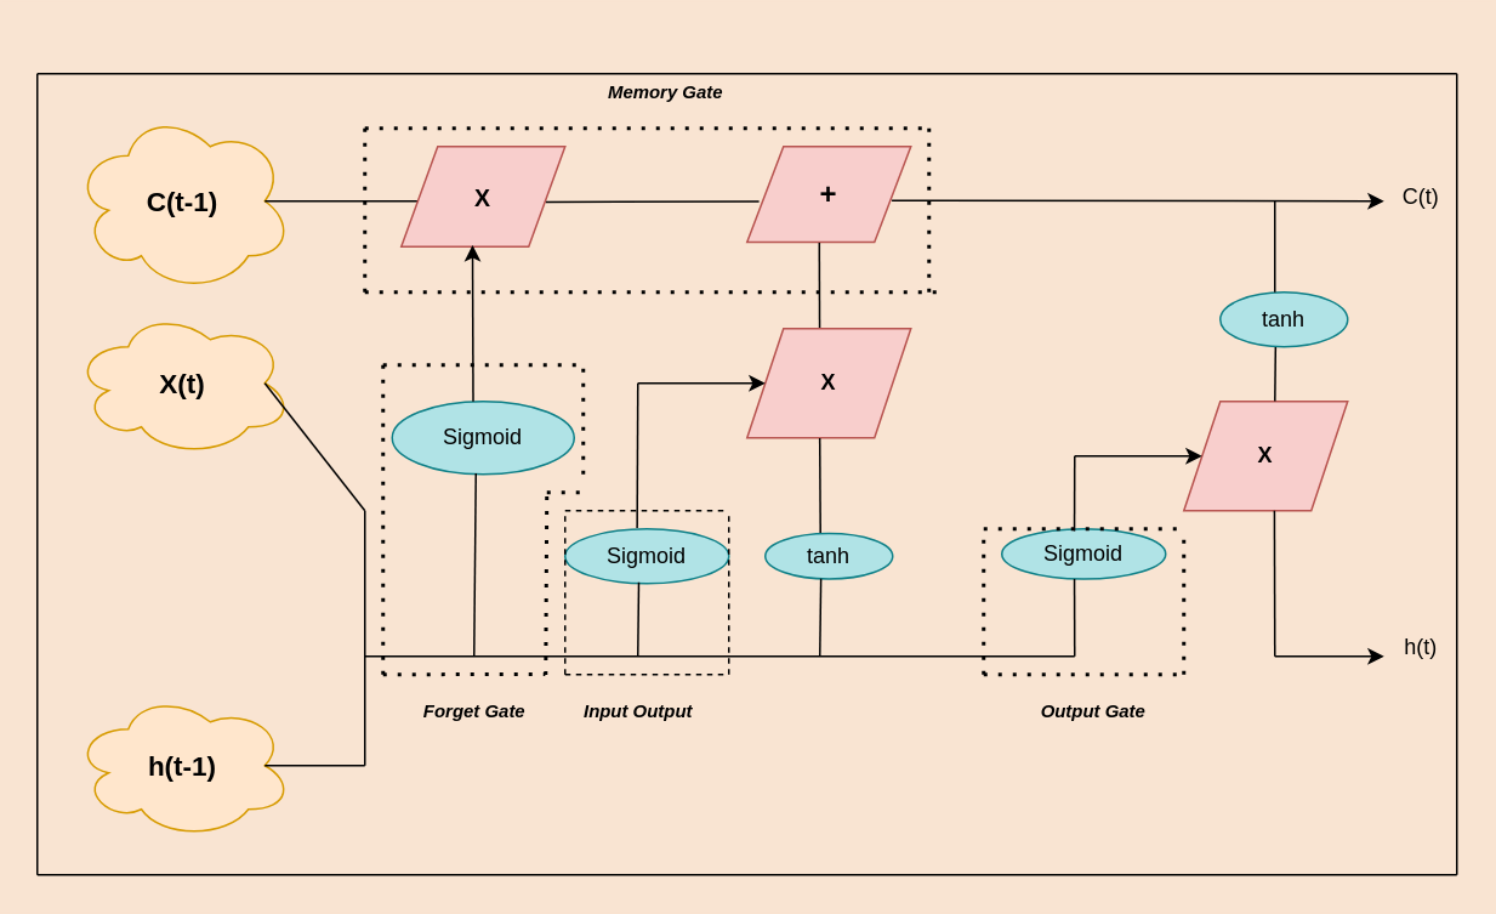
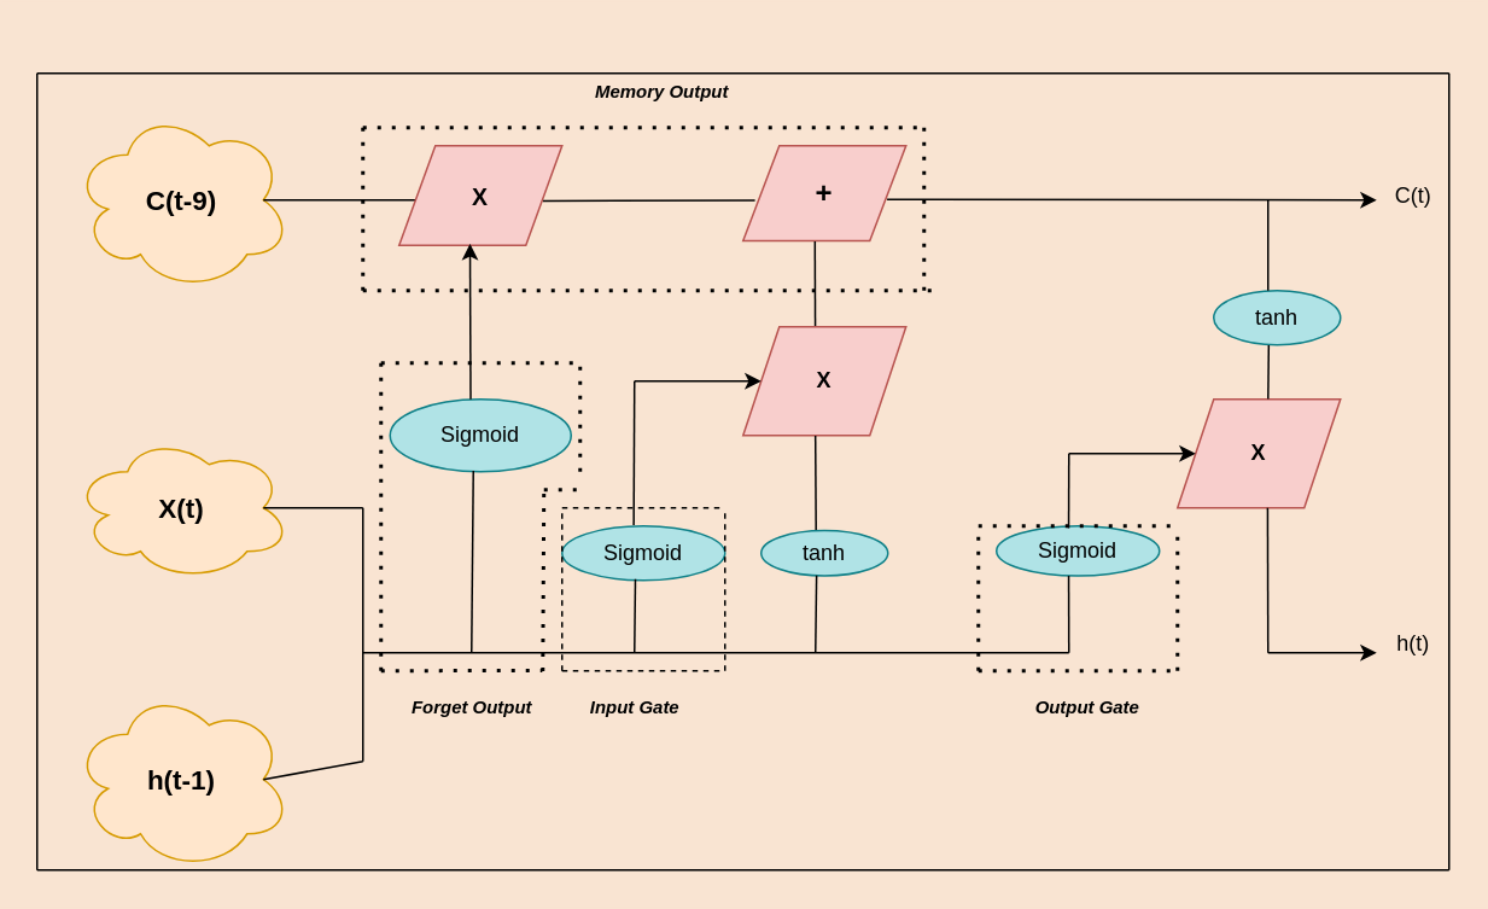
  <mxCell id="0" />
  <mxCell id="1" parent="0" />
- <mxCell id="2" value="&lt;font style=&quot;font-size: 15px;&quot;&gt;&lt;b&gt;C(t-1)&lt;/b&gt;&lt;/font&gt;" style="ellipse;shape=cloud;whiteSpace=wrap;html=1;fillColor=#ffe6cc;strokeColor=#d79b00;" vertex="1" parent="1"><mxGeometry x="40" y="60" width="120" height="100" as="geometry" /></mxCell>
+ <mxCell id="2" value="&lt;font style=&quot;font-size: 15px;&quot;&gt;&lt;b&gt;C(t-9)&lt;/b&gt;&lt;/font&gt;" style="ellipse;shape=cloud;whiteSpace=wrap;html=1;fillColor=#ffe6cc;strokeColor=#d79b00;" vertex="1" parent="1"><mxGeometry x="40" y="60" width="120" height="100" as="geometry" /></mxCell>
  <mxCell id="3" value="" style="endArrow=none;html=1;rounded=0;exitX=0.875;exitY=0.5;exitDx=0;exitDy=0;exitPerimeter=0;" edge="1" parent="1" source="2"><mxGeometry width="50" height="50" relative="1" as="geometry"><mxPoint x="400" y="260" as="sourcePoint" /><mxPoint x="230" y="110" as="targetPoint" /></mxGeometry></mxCell>
  <mxCell id="4" value="&lt;font style=&quot;font-size: 13px;&quot;&gt;&lt;b&gt;X&lt;/b&gt;&lt;/font&gt;" style="shape=parallelogram;perimeter=parallelogramPerimeter;whiteSpace=wrap;html=1;fixedSize=1;fillColor=#f8cecc;strokeColor=#b85450;" vertex="1" parent="1"><mxGeometry x="220" y="80" width="90" height="55" as="geometry" /></mxCell>
  <mxCell id="5" value="&lt;font size=&quot;1&quot; style=&quot;&quot;&gt;&lt;b style=&quot;font-size: 16px;&quot;&gt;+&lt;/b&gt;&lt;/font&gt;" style="shape=parallelogram;perimeter=parallelogramPerimeter;whiteSpace=wrap;html=1;fixedSize=1;fillColor=#f8cecc;strokeColor=#b85450;" vertex="1" parent="1"><mxGeometry x="410" y="80" width="90" height="52.5" as="geometry" /></mxCell>
  <mxCell id="6" value="" style="endArrow=classic;html=1;rounded=0;exitX=0.884;exitY=0.564;exitDx=0;exitDy=0;exitPerimeter=0;" edge="1" parent="1" source="5"><mxGeometry width="50" height="50" relative="1" as="geometry"><mxPoint x="310" y="250" as="sourcePoint" /><mxPoint x="760" y="110" as="targetPoint" /></mxGeometry></mxCell>
  <mxCell id="7" value="" style="endArrow=none;html=1;rounded=0;exitX=0.883;exitY=0.554;exitDx=0;exitDy=0;entryX=0.073;entryY=0.575;entryDx=0;entryDy=0;entryPerimeter=0;exitPerimeter=0;" edge="1" parent="1" source="4" target="5"><mxGeometry width="50" height="50" relative="1" as="geometry"><mxPoint x="310" y="250" as="sourcePoint" /><mxPoint x="360" y="200" as="targetPoint" /></mxGeometry></mxCell>
- <mxCell id="8" value="&lt;font style=&quot;font-size: 15px;&quot;&gt;&lt;b&gt;X(t)&lt;/b&gt;&lt;/font&gt;" style="ellipse;shape=cloud;whiteSpace=wrap;html=1;fillColor=#ffe6cc;strokeColor=#d79b00;" vertex="1" parent="1"><mxGeometry x="40" y="170" width="120" height="80" as="geometry" /></mxCell>
- <mxCell id="9" value="&lt;font style=&quot;font-size: 15px;&quot;&gt;&lt;b&gt;h(t-1)&lt;/b&gt;&lt;/font&gt;" style="ellipse;shape=cloud;whiteSpace=wrap;html=1;fillColor=#ffe6cc;strokeColor=#d79b00;" vertex="1" parent="1"><mxGeometry x="40" y="380" width="120" height="80" as="geometry" /></mxCell>
+ <mxCell id="8" value="&lt;font style=&quot;font-size: 15px;&quot;&gt;&lt;b&gt;X(t)&lt;/b&gt;&lt;/font&gt;" style="ellipse;shape=cloud;whiteSpace=wrap;html=1;fillColor=#ffe6cc;strokeColor=#d79b00;" vertex="1" parent="1"><mxGeometry x="40" y="240" width="120" height="80" as="geometry" /></mxCell>
+ <mxCell id="9" value="&lt;font style=&quot;font-size: 15px;&quot;&gt;&lt;b&gt;h(t-1)&lt;/b&gt;&lt;/font&gt;" style="ellipse;shape=cloud;whiteSpace=wrap;html=1;fillColor=#ffe6cc;strokeColor=#d79b00;" vertex="1" parent="1"><mxGeometry x="40" y="380" width="120" height="100" as="geometry" /></mxCell>
  <mxCell id="10" value="" style="endArrow=none;html=1;rounded=0;exitX=0.875;exitY=0.5;exitDx=0;exitDy=0;exitPerimeter=0;" edge="1" parent="1" source="8"><mxGeometry width="50" height="50" relative="1" as="geometry"><mxPoint x="330" y="280" as="sourcePoint" /><mxPoint x="200" y="280" as="targetPoint" /></mxGeometry></mxCell>
  <mxCell id="11" value="" style="endArrow=none;html=1;rounded=0;exitX=0.875;exitY=0.5;exitDx=0;exitDy=0;exitPerimeter=0;" edge="1" parent="1" source="9"><mxGeometry width="50" height="50" relative="1" as="geometry"><mxPoint x="330" y="280" as="sourcePoint" /><mxPoint x="200" y="420" as="targetPoint" /></mxGeometry></mxCell>
  <mxCell id="12" value="" style="endArrow=none;html=1;rounded=0;" edge="1" parent="1"><mxGeometry width="50" height="50" relative="1" as="geometry"><mxPoint x="200" y="280" as="sourcePoint" /><mxPoint x="200" y="420" as="targetPoint" /></mxGeometry></mxCell>
  <mxCell id="13" value="" style="endArrow=none;html=1;rounded=0;" edge="1" parent="1"><mxGeometry width="50" height="50" relative="1" as="geometry"><mxPoint x="200" y="360" as="sourcePoint" /><mxPoint x="590" y="360" as="targetPoint" /></mxGeometry></mxCell>
  <mxCell id="14" value="Sigmoid" style="ellipse;whiteSpace=wrap;html=1;align=center;newEdgeStyle={&quot;edgeStyle&quot;:&quot;entityRelationEdgeStyle&quot;,&quot;startArrow&quot;:&quot;none&quot;,&quot;endArrow&quot;:&quot;none&quot;,&quot;segment&quot;:10,&quot;curved&quot;:1,&quot;sourcePerimeterSpacing&quot;:0,&quot;targetPerimeterSpacing&quot;:0};treeFolding=1;treeMoving=1;fillColor=#b0e3e6;strokeColor=#0e8088;" vertex="1" parent="1"><mxGeometry x="215" y="220" width="100" height="40" as="geometry" /></mxCell>
  <mxCell id="15" value="" style="endArrow=none;html=1;rounded=0;entryX=0.46;entryY=0.988;entryDx=0;entryDy=0;entryPerimeter=0;" edge="1" parent="1" target="14"><mxGeometry width="50" height="50" relative="1" as="geometry"><mxPoint x="260" y="360" as="sourcePoint" /><mxPoint x="310" y="240" as="targetPoint" /></mxGeometry></mxCell>
  <mxCell id="16" value="" style="endArrow=classic;html=1;rounded=0;exitX=0.445;exitY=0.002;exitDx=0;exitDy=0;exitPerimeter=0;entryX=0.435;entryY=0.984;entryDx=0;entryDy=0;entryPerimeter=0;" edge="1" parent="1" source="14" target="4"><mxGeometry width="50" height="50" relative="1" as="geometry"><mxPoint x="250" y="150" as="sourcePoint" /><mxPoint x="300" y="100" as="targetPoint" /></mxGeometry></mxCell>
  <mxCell id="17" value="&lt;b&gt;X&lt;/b&gt;" style="shape=parallelogram;perimeter=parallelogramPerimeter;whiteSpace=wrap;html=1;fixedSize=1;fillColor=#f8cecc;strokeColor=#b85450;" vertex="1" parent="1"><mxGeometry x="410" y="180" width="90" height="60" as="geometry" /></mxCell>
  <mxCell id="18" value="Sigmoid" style="ellipse;whiteSpace=wrap;html=1;align=center;newEdgeStyle={&quot;edgeStyle&quot;:&quot;entityRelationEdgeStyle&quot;,&quot;startArrow&quot;:&quot;none&quot;,&quot;endArrow&quot;:&quot;none&quot;,&quot;segment&quot;:10,&quot;curved&quot;:1,&quot;sourcePerimeterSpacing&quot;:0,&quot;targetPerimeterSpacing&quot;:0};treeFolding=1;treeMoving=1;fillColor=#b0e3e6;strokeColor=#0e8088;" vertex="1" parent="1"><mxGeometry x="310" y="290" width="90" height="30" as="geometry" /></mxCell>
  <mxCell id="19" value="tanh" style="ellipse;whiteSpace=wrap;html=1;align=center;newEdgeStyle={&quot;edgeStyle&quot;:&quot;entityRelationEdgeStyle&quot;,&quot;startArrow&quot;:&quot;none&quot;,&quot;endArrow&quot;:&quot;none&quot;,&quot;segment&quot;:10,&quot;curved&quot;:1,&quot;sourcePerimeterSpacing&quot;:0,&quot;targetPerimeterSpacing&quot;:0};treeFolding=1;treeMoving=1;fillColor=#b0e3e6;strokeColor=#0e8088;" vertex="1" parent="1"><mxGeometry x="420" y="292.5" width="70" height="25" as="geometry" /></mxCell>
  <mxCell id="20" value="" style="endArrow=none;html=1;rounded=0;entryX=0.45;entryY=0.98;entryDx=0;entryDy=0;entryPerimeter=0;" edge="1" parent="1" target="18"><mxGeometry width="50" height="50" relative="1" as="geometry"><mxPoint x="350" y="360" as="sourcePoint" /><mxPoint x="470" y="210" as="targetPoint" /></mxGeometry></mxCell>
  <mxCell id="21" value="" style="endArrow=none;html=1;rounded=0;exitX=0.44;exitY=-0.016;exitDx=0;exitDy=0;exitPerimeter=0;" edge="1" parent="1" source="18"><mxGeometry width="50" height="50" relative="1" as="geometry"><mxPoint x="390" y="310" as="sourcePoint" /><mxPoint x="350" y="210" as="targetPoint" /></mxGeometry></mxCell>
  <mxCell id="22" value="" style="endArrow=classic;html=1;rounded=0;entryX=0;entryY=0.5;entryDx=0;entryDy=0;" edge="1" parent="1" target="17"><mxGeometry width="50" height="50" relative="1" as="geometry"><mxPoint x="350" y="210" as="sourcePoint" /><mxPoint x="440" y="220" as="targetPoint" /></mxGeometry></mxCell>
  <mxCell id="23" value="" style="endArrow=none;html=1;rounded=0;entryX=0.437;entryY=0.996;entryDx=0;entryDy=0;entryPerimeter=0;" edge="1" parent="1" target="19"><mxGeometry width="50" height="50" relative="1" as="geometry"><mxPoint x="450" y="360" as="sourcePoint" /><mxPoint x="450" y="320" as="targetPoint" /></mxGeometry></mxCell>
  <mxCell id="24" value="" style="endArrow=none;html=1;rounded=0;entryX=0.444;entryY=1.004;entryDx=0;entryDy=0;entryPerimeter=0;exitX=0.433;exitY=-0.012;exitDx=0;exitDy=0;exitPerimeter=0;" edge="1" parent="1" source="19" target="17"><mxGeometry width="50" height="50" relative="1" as="geometry"><mxPoint x="430" y="300" as="sourcePoint" /><mxPoint x="480" y="250" as="targetPoint" /></mxGeometry></mxCell>
  <mxCell id="25" value="" style="endArrow=none;html=1;rounded=0;exitX=0.443;exitY=-0.007;exitDx=0;exitDy=0;exitPerimeter=0;entryX=0.441;entryY=1.006;entryDx=0;entryDy=0;entryPerimeter=0;" edge="1" parent="1" source="17" target="5"><mxGeometry width="50" height="50" relative="1" as="geometry"><mxPoint x="430" y="190" as="sourcePoint" /><mxPoint x="480" y="140" as="targetPoint" /></mxGeometry></mxCell>
  <mxCell id="26" value="Sigmoid" style="ellipse;whiteSpace=wrap;html=1;align=center;newEdgeStyle={&quot;edgeStyle&quot;:&quot;entityRelationEdgeStyle&quot;,&quot;startArrow&quot;:&quot;none&quot;,&quot;endArrow&quot;:&quot;none&quot;,&quot;segment&quot;:10,&quot;curved&quot;:1,&quot;sourcePerimeterSpacing&quot;:0,&quot;targetPerimeterSpacing&quot;:0};treeFolding=1;treeMoving=1;fillColor=#b0e3e6;strokeColor=#0e8088;" vertex="1" parent="1"><mxGeometry x="550" y="290" width="90" height="27.5" as="geometry" /></mxCell>
  <mxCell id="27" value="" style="endArrow=none;html=1;rounded=0;entryX=0.443;entryY=0.998;entryDx=0;entryDy=0;entryPerimeter=0;" edge="1" parent="1" target="26"><mxGeometry width="50" height="50" relative="1" as="geometry"><mxPoint x="590" y="360" as="sourcePoint" /><mxPoint x="480" y="280" as="targetPoint" /></mxGeometry></mxCell>
  <mxCell id="28" value="&lt;b&gt;X&lt;/b&gt;" style="shape=parallelogram;perimeter=parallelogramPerimeter;whiteSpace=wrap;html=1;fixedSize=1;fillColor=#f8cecc;strokeColor=#b85450;" vertex="1" parent="1"><mxGeometry x="650" y="220" width="90" height="60" as="geometry" /></mxCell>
  <mxCell id="29" value="" style="endArrow=none;html=1;rounded=0;exitX=0.443;exitY=0.044;exitDx=0;exitDy=0;exitPerimeter=0;" edge="1" parent="1" source="26"><mxGeometry width="50" height="50" relative="1" as="geometry"><mxPoint x="340" y="320" as="sourcePoint" /><mxPoint x="590" y="250" as="targetPoint" /></mxGeometry></mxCell>
  <mxCell id="30" value="" style="endArrow=classic;html=1;rounded=0;entryX=0;entryY=0.5;entryDx=0;entryDy=0;" edge="1" parent="1" target="28"><mxGeometry width="50" height="50" relative="1" as="geometry"><mxPoint x="590" y="250" as="sourcePoint" /><mxPoint x="550" y="220" as="targetPoint" /></mxGeometry></mxCell>
  <mxCell id="31" value="tanh" style="ellipse;whiteSpace=wrap;html=1;align=center;newEdgeStyle={&quot;edgeStyle&quot;:&quot;entityRelationEdgeStyle&quot;,&quot;startArrow&quot;:&quot;none&quot;,&quot;endArrow&quot;:&quot;none&quot;,&quot;segment&quot;:10,&quot;curved&quot;:1,&quot;sourcePerimeterSpacing&quot;:0,&quot;targetPerimeterSpacing&quot;:0};treeFolding=1;treeMoving=1;fillColor=#b0e3e6;strokeColor=#0e8088;" vertex="1" parent="1"><mxGeometry x="670" y="160" width="70" height="30" as="geometry" /></mxCell>
  <mxCell id="32" value="" style="endArrow=none;html=1;rounded=0;" edge="1" parent="1"><mxGeometry width="50" height="50" relative="1" as="geometry"><mxPoint x="700" y="160" as="sourcePoint" /><mxPoint x="700" y="110" as="targetPoint" /></mxGeometry></mxCell>
  <mxCell id="33" value="" style="endArrow=none;html=1;rounded=0;entryX=0.434;entryY=1.004;entryDx=0;entryDy=0;entryPerimeter=0;exitX=0.556;exitY=-0.002;exitDx=0;exitDy=0;exitPerimeter=0;" edge="1" parent="1" source="28" target="31"><mxGeometry width="50" height="50" relative="1" as="geometry"><mxPoint x="650" y="230" as="sourcePoint" /><mxPoint x="700" y="180" as="targetPoint" /></mxGeometry></mxCell>
  <mxCell id="34" value="" style="endArrow=none;html=1;rounded=0;entryX=0.553;entryY=1;entryDx=0;entryDy=0;entryPerimeter=0;" edge="1" parent="1" target="28"><mxGeometry width="50" height="50" relative="1" as="geometry"><mxPoint x="700" y="360" as="sourcePoint" /><mxPoint x="660" y="230" as="targetPoint" /></mxGeometry></mxCell>
  <mxCell id="35" value="" style="endArrow=classic;html=1;rounded=0;" edge="1" parent="1"><mxGeometry width="50" height="50" relative="1" as="geometry"><mxPoint x="700" y="360" as="sourcePoint" /><mxPoint x="760" y="360" as="targetPoint" /></mxGeometry></mxCell>
  <mxCell id="36" value="C(t)" style="text;html=1;align=center;verticalAlign=middle;resizable=0;points=[];autosize=1;strokeColor=none;fillColor=none;" vertex="1" parent="1"><mxGeometry x="760" y="92.5" width="40" height="30" as="geometry" /></mxCell>
  <mxCell id="37" value="h(t)" style="text;html=1;align=center;verticalAlign=middle;resizable=0;points=[];autosize=1;strokeColor=none;fillColor=none;" vertex="1" parent="1"><mxGeometry x="760" y="340" width="40" height="30" as="geometry" /></mxCell>
  <mxCell id="38" value="" style="endArrow=none;dashed=1;html=1;dashPattern=1 3;strokeWidth=2;rounded=0;" edge="1" parent="1"><mxGeometry width="50" height="50" relative="1" as="geometry"><mxPoint x="210" y="370" as="sourcePoint" /><mxPoint x="210" y="200" as="targetPoint" /></mxGeometry></mxCell>
  <mxCell id="39" value="" style="endArrow=none;dashed=1;html=1;dashPattern=1 3;strokeWidth=2;rounded=0;" edge="1" parent="1"><mxGeometry width="50" height="50" relative="1" as="geometry"><mxPoint x="210" y="200" as="sourcePoint" /><mxPoint x="320" y="200" as="targetPoint" /></mxGeometry></mxCell>
  <mxCell id="40" value="" style="endArrow=none;dashed=1;html=1;dashPattern=1 3;strokeWidth=2;rounded=0;entryX=0.988;entryY=0.163;entryDx=0;entryDy=0;entryPerimeter=0;" edge="1" parent="1" target="41"><mxGeometry width="50" height="50" relative="1" as="geometry"><mxPoint x="210" y="370" as="sourcePoint" /><mxPoint x="310" y="370" as="targetPoint" /></mxGeometry></mxCell>
- <mxCell id="41" value="&lt;h5&gt;&lt;i&gt;Forget Gate&lt;/i&gt;&lt;/h5&gt;" style="text;html=1;align=center;verticalAlign=middle;resizable=0;points=[];autosize=1;strokeColor=none;fillColor=none;" vertex="1" parent="1"><mxGeometry x="220" y="360" width="80" height="60" as="geometry" /></mxCell>
+ <mxCell id="41" value="&lt;h5&gt;&lt;i&gt;Forget Output&lt;/i&gt;&lt;/h5&gt;" style="text;html=1;align=center;verticalAlign=middle;resizable=0;points=[];autosize=1;strokeColor=none;fillColor=none;" vertex="1" parent="1"><mxGeometry x="220" y="360" width="80" height="60" as="geometry" /></mxCell>
  <mxCell id="42" value="" style="endArrow=none;dashed=1;html=1;rounded=0;" edge="1" parent="1"><mxGeometry width="50" height="50" relative="1" as="geometry"><mxPoint x="310" y="280" as="sourcePoint" /><mxPoint x="400" y="280" as="targetPoint" /></mxGeometry></mxCell>
  <mxCell id="43" value="" style="endArrow=none;dashed=1;html=1;rounded=0;" edge="1" parent="1"><mxGeometry width="50" height="50" relative="1" as="geometry"><mxPoint x="310" y="370" as="sourcePoint" /><mxPoint x="400" y="370" as="targetPoint" /></mxGeometry></mxCell>
  <mxCell id="44" value="" style="endArrow=none;dashed=1;html=1;rounded=0;" edge="1" parent="1"><mxGeometry width="50" height="50" relative="1" as="geometry"><mxPoint x="400" y="370" as="sourcePoint" /><mxPoint x="400" y="280" as="targetPoint" /><Array as="points"><mxPoint x="400" y="330" /></Array></mxGeometry></mxCell>
  <mxCell id="45" value="" style="endArrow=none;dashed=1;html=1;rounded=0;" edge="1" parent="1"><mxGeometry width="50" height="50" relative="1" as="geometry"><mxPoint x="310" y="370" as="sourcePoint" /><mxPoint x="310" y="280" as="targetPoint" /></mxGeometry></mxCell>
  <mxCell id="46" value="" style="endArrow=none;dashed=1;html=1;dashPattern=1 3;strokeWidth=2;rounded=0;" edge="1" parent="1"><mxGeometry width="50" height="50" relative="1" as="geometry"><mxPoint x="320" y="260" as="sourcePoint" /><mxPoint x="320" y="200" as="targetPoint" /></mxGeometry></mxCell>
  <mxCell id="47" value="" style="endArrow=none;dashed=1;html=1;dashPattern=1 3;strokeWidth=2;rounded=0;" edge="1" parent="1"><mxGeometry width="50" height="50" relative="1" as="geometry"><mxPoint x="300" y="270" as="sourcePoint" /><mxPoint x="320" y="270" as="targetPoint" /></mxGeometry></mxCell>
  <mxCell id="48" value="" style="endArrow=none;dashed=1;html=1;dashPattern=1 3;strokeWidth=2;rounded=0;exitX=0.992;exitY=0.17;exitDx=0;exitDy=0;exitPerimeter=0;" edge="1" parent="1" source="41"><mxGeometry width="50" height="50" relative="1" as="geometry"><mxPoint x="320" y="350" as="sourcePoint" /><mxPoint x="300" y="270" as="targetPoint" /></mxGeometry></mxCell>
- <mxCell id="49" value="&lt;h5&gt;&lt;i&gt;Input Output&lt;/i&gt;&lt;/h5&gt;" style="text;html=1;align=center;verticalAlign=middle;resizable=0;points=[];autosize=1;strokeColor=none;fillColor=none;" vertex="1" parent="1"><mxGeometry x="315" y="360" width="70" height="60" as="geometry" /></mxCell>
+ <mxCell id="49" value="&lt;h5&gt;&lt;i&gt;Input Gate&lt;/i&gt;&lt;/h5&gt;" style="text;html=1;align=center;verticalAlign=middle;resizable=0;points=[];autosize=1;strokeColor=none;fillColor=none;" vertex="1" parent="1"><mxGeometry x="315" y="360" width="70" height="60" as="geometry" /></mxCell>
  <mxCell id="50" value="" style="endArrow=none;dashed=1;html=1;dashPattern=1 3;strokeWidth=2;rounded=0;" edge="1" parent="1"><mxGeometry width="50" height="50" relative="1" as="geometry"><mxPoint x="540" y="370" as="sourcePoint" /><mxPoint x="540" y="290" as="targetPoint" /></mxGeometry></mxCell>
  <mxCell id="51" value="" style="endArrow=none;dashed=1;html=1;dashPattern=1 3;strokeWidth=2;rounded=0;" edge="1" parent="1"><mxGeometry width="50" height="50" relative="1" as="geometry"><mxPoint x="540" y="370" as="sourcePoint" /><mxPoint x="650" y="370" as="targetPoint" /></mxGeometry></mxCell>
  <mxCell id="52" value="" style="endArrow=none;dashed=1;html=1;dashPattern=1 3;strokeWidth=2;rounded=0;" edge="1" parent="1"><mxGeometry width="50" height="50" relative="1" as="geometry"><mxPoint x="650" y="370" as="sourcePoint" /><mxPoint x="650" y="290" as="targetPoint" /></mxGeometry></mxCell>
  <mxCell id="53" value="" style="endArrow=none;dashed=1;html=1;dashPattern=1 3;strokeWidth=2;rounded=0;" edge="1" parent="1"><mxGeometry width="50" height="50" relative="1" as="geometry"><mxPoint x="540" y="290" as="sourcePoint" /><mxPoint x="650" y="290" as="targetPoint" /></mxGeometry></mxCell>
  <mxCell id="54" value="&lt;h5&gt;&lt;i&gt;Output Gate&lt;/i&gt;&lt;/h5&gt;" style="text;html=1;align=center;verticalAlign=middle;resizable=0;points=[];autosize=1;" vertex="1" parent="1"><mxGeometry x="560" y="360" width="80" height="60" as="geometry" /></mxCell>
  <mxCell id="55" value="" style="endArrow=none;dashed=1;html=1;dashPattern=1 3;strokeWidth=2;rounded=0;" edge="1" parent="1"><mxGeometry width="50" height="50" relative="1" as="geometry"><mxPoint x="200" y="160" as="sourcePoint" /><mxPoint x="520" y="160" as="targetPoint" /></mxGeometry></mxCell>
  <mxCell id="56" value="" style="endArrow=none;dashed=1;html=1;dashPattern=1 3;strokeWidth=2;rounded=0;" edge="1" parent="1"><mxGeometry width="50" height="50" relative="1" as="geometry"><mxPoint x="200" y="160" as="sourcePoint" /><mxPoint x="200" y="70" as="targetPoint" /></mxGeometry></mxCell>
  <mxCell id="57" value="" style="endArrow=none;dashed=1;html=1;dashPattern=1 3;strokeWidth=2;rounded=0;" edge="1" parent="1"><mxGeometry width="50" height="50" relative="1" as="geometry"><mxPoint x="200" y="70" as="sourcePoint" /><mxPoint x="510" y="70" as="targetPoint" /></mxGeometry></mxCell>
  <mxCell id="58" value="" style="endArrow=none;dashed=1;html=1;dashPattern=1 3;strokeWidth=2;rounded=0;" edge="1" parent="1"><mxGeometry width="50" height="50" relative="1" as="geometry"><mxPoint x="510" y="160" as="sourcePoint" /><mxPoint x="510" y="70" as="targetPoint" /></mxGeometry></mxCell>
- <mxCell id="59" value="&lt;h5&gt;&lt;i&gt;Memory Gate&lt;/i&gt;&lt;/h5&gt;" style="text;html=1;align=center;verticalAlign=middle;resizable=0;points=[];autosize=1;strokeColor=none;fillColor=none;" vertex="1" parent="1"><mxGeometry x="320" y="20" width="90" height="60" as="geometry" /></mxCell>
+ <mxCell id="59" value="&lt;h5&gt;&lt;i&gt;Memory Output&lt;/i&gt;&lt;/h5&gt;" style="text;html=1;align=center;verticalAlign=middle;resizable=0;points=[];autosize=1;strokeColor=none;fillColor=none;" vertex="1" parent="1"><mxGeometry x="320" y="20" width="90" height="60" as="geometry" /></mxCell>
  <mxCell id="60" value="" style="endArrow=none;html=1;rounded=0;fillColor=#b1ddf0;strokeColor=#000000;" edge="1" parent="1"><mxGeometry width="50" height="50" relative="1" as="geometry"><mxPoint x="20" y="480" as="sourcePoint" /><mxPoint x="20" y="40" as="targetPoint" /></mxGeometry></mxCell>
  <mxCell id="61" value="" style="endArrow=none;html=1;rounded=0;fillColor=#b1ddf0;strokeColor=#000000;" edge="1" parent="1"><mxGeometry width="50" height="50" relative="1" as="geometry"><mxPoint x="20" y="40" as="sourcePoint" /><mxPoint x="800" y="40" as="targetPoint" /></mxGeometry></mxCell>
  <mxCell id="62" value="" style="endArrow=none;html=1;rounded=1;curved=0;strokeColor=#000000;" edge="1" parent="1"><mxGeometry width="50" height="50" relative="1" as="geometry"><mxPoint x="20" y="480" as="sourcePoint" /><mxPoint x="800" y="480" as="targetPoint" /></mxGeometry></mxCell>
  <mxCell id="63" value="" style="endArrow=none;html=1;rounded=0;fillColor=#b1ddf0;strokeColor=#000000;" edge="1" parent="1"><mxGeometry width="50" height="50" relative="1" as="geometry"><mxPoint x="800" y="480" as="sourcePoint" /><mxPoint x="800" y="40" as="targetPoint" /></mxGeometry></mxCell>
